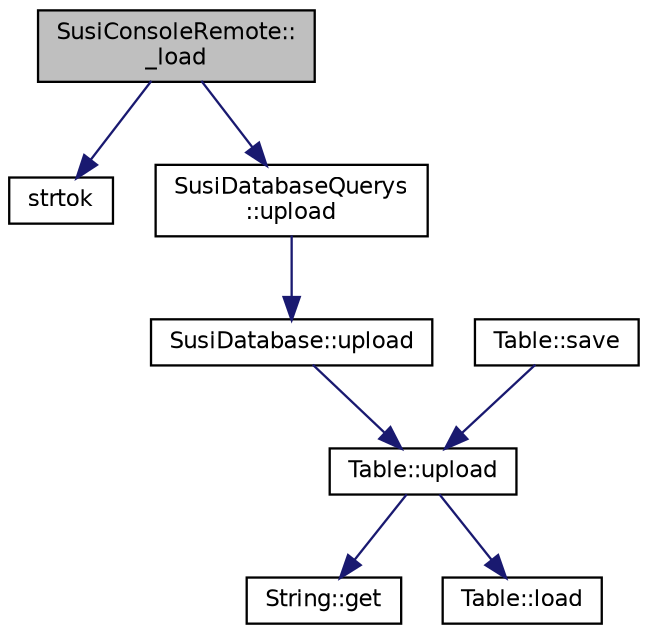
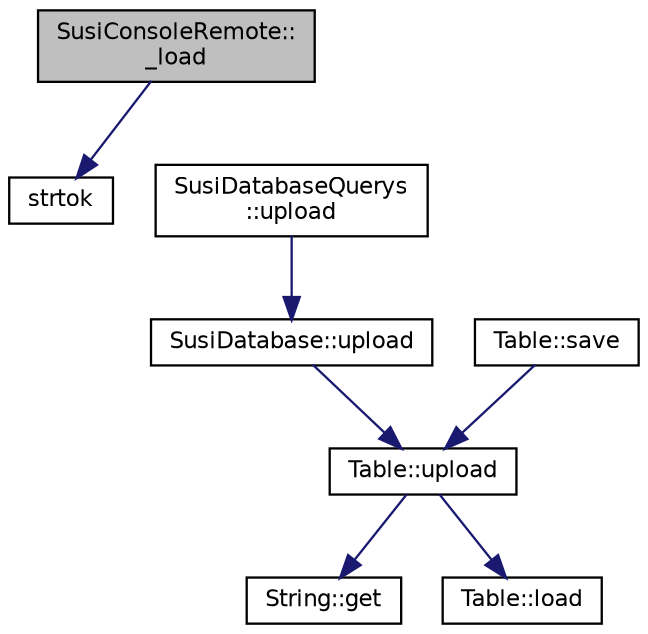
  digraph {
    rankdir=TB
    node [color=black fillcolor=white fontname=Helvetica fontsize=10 shape=record style=filled]
    edge [color=midnightblue fontname=Helvetica fontsize=10 labelfontname=Helvetica labelfontsize=10 style=solid]
    n1 [fillcolor=grey75 fontcolor=black height=0.2 label="SusiConsoleRemote::\l_load" width=0.4]
    n2 [height=0.2 label=strtok width=0.4]
    n3 [height=0.2 label="SusiDatabaseQuerys\l::upload" width=0.4]
    n4 [height=0.2 label="SusiDatabase::upload" width=0.4]
    n5 [height=0.2 label="Table::upload" width=0.4]
    n6 [height=0.2 label="String::get" width=0.4]
    n7 [height=0.2 label="Table::load" width=0.4]
    n8 [height=0.2 label="Table::save" width=0.4]
    n1 -> n2
-   n1 -> n3
    n3 -> n4
    n4 -> n5
    n5 -> n6
    n5 -> n7
    n8 -> n5
  }
